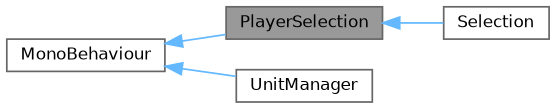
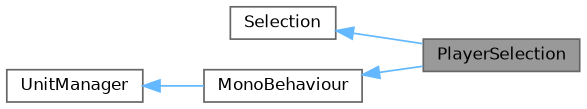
  digraph {
    rankdir=LR
    node [color=gray40 fillcolor=white fontname=Helvetica fontsize=10 shape=box style=filled]
    edge [color=steelblue1 dir=back fontname=Helvetica fontsize=10 labelfontname=Helvetica labelfontsize=10 style=solid]
    n1 [fillcolor=grey60 fontcolor=black height=0.2 label=PlayerSelection width=0.4]
    n2 [height=0.2 label=Selection width=0.4]
    n3 [height=0.2 label=MonoBehaviour width=0.4]
    n4 [height=0.2 label=UnitManager width=0.4]
-   n1 -> n2
+   n2 -> n1
    n3 -> n1
-   n3 -> n4
+   n4 -> n3
  }
